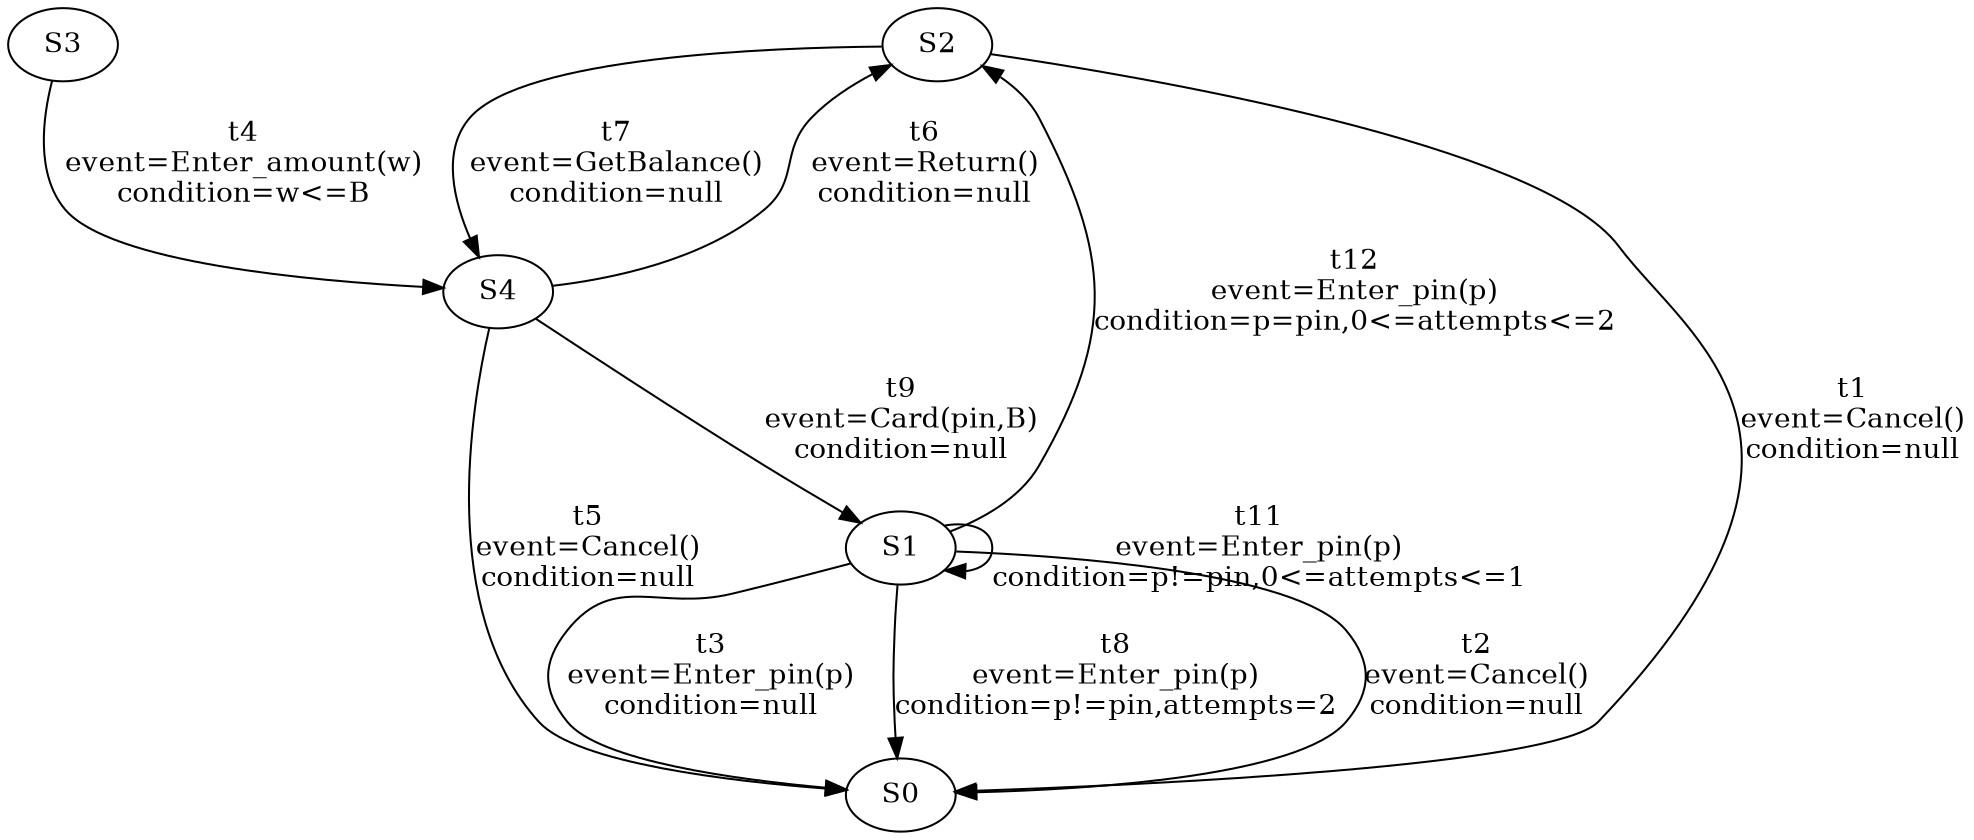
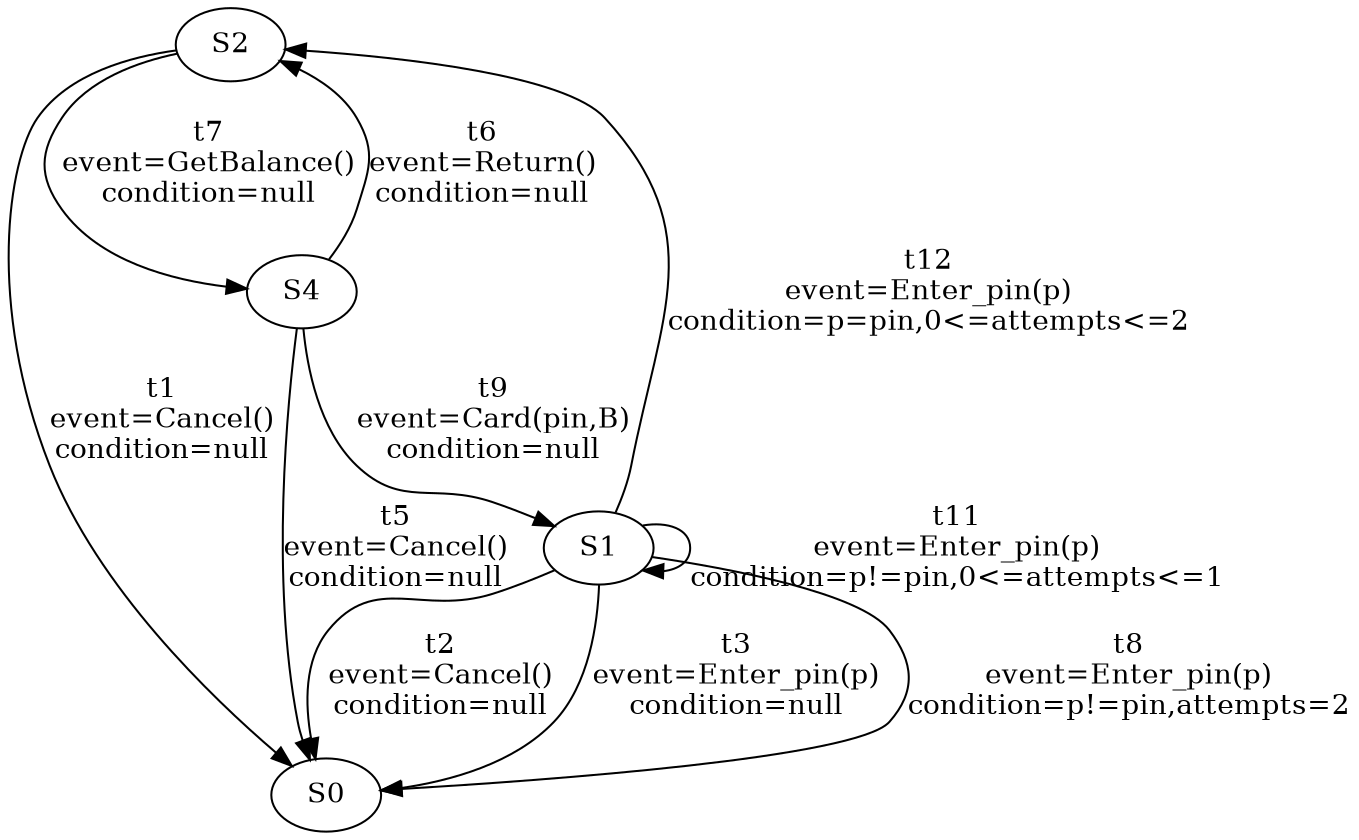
  digraph {
    S2
    S0
    S4
-   S3
    S1
    S2 -> S0 [label="t1\nevent=Cancel()\ncondition=null"]
    S2 -> S4 [label="t7\nevent=GetBalance()\ncondition=null"]
    S4 -> S2 [label="t6\nevent=Return()\ncondition=null"]
    S4 -> S0 [label="t5\nevent=Cancel()\ncondition=null"]
    S4 -> S1 [label="t9\nevent=Card(pin,B)\ncondition=null"]
-   S3 -> S4 [label="t4\nevent=Enter_amount(w)\ncondition=w<=B"]
    S1 -> S2 [label="t12\nevent=Enter_pin(p)\ncondition=p=pin,0<=attempts<=2"]
    S1 -> S0 [label="t2\nevent=Cancel()\ncondition=null"]
    S1 -> S0 [label="t3\nevent=Enter_pin(p)\ncondition=null"]
    S1 -> S0 [label="t8\nevent=Enter_pin(p)\ncondition=p!=pin,attempts=2"]
    S1 -> S1 [label="t11\nevent=Enter_pin(p)\ncondition=p!=pin,0<=attempts<=1"]
  }
